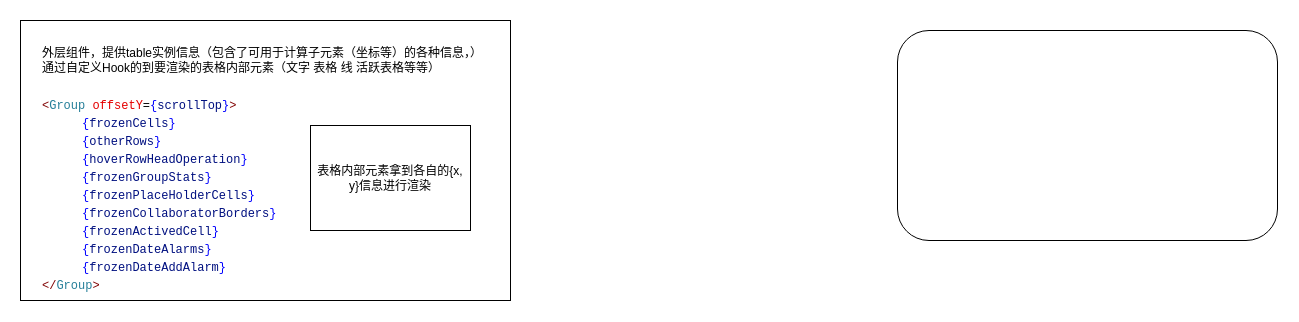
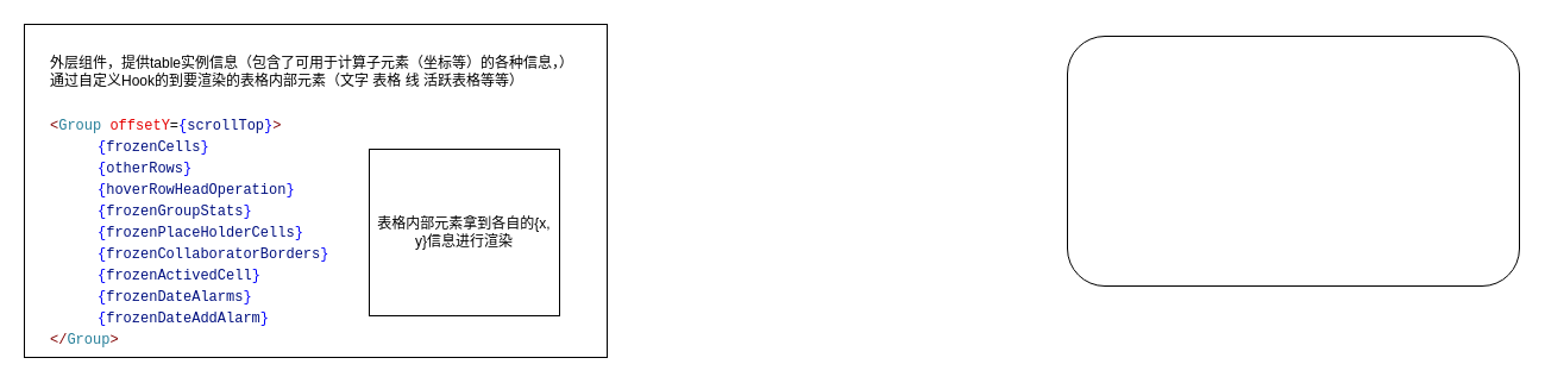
  <mxCell id="0" />
  <mxCell id="1" parent="0" />
  <mxCell id="2" value="" style="rounded=1;whiteSpace=wrap;html=1;" vertex="1" parent="1"><mxGeometry x="897" y="30" width="380" height="210" as="geometry" /></mxCell>
  <mxCell id="3" value="" style="whiteSpace=wrap;html=1;" vertex="1" parent="1"><mxGeometry x="20" y="20" width="490" height="280" as="geometry" /></mxCell>
  <mxCell id="4" value="外层组件，提供table实例信息（包含了可用于计算子元素（坐标等）的各种信息，）&lt;br&gt;通过自定义Hook的到要渲染的表格内部元素（文字 表格 线 活跃表格等等）" style="text;html=1;align=left;verticalAlign=middle;resizable=0;points=[];autosize=1;strokeColor=none;fillColor=none;" vertex="1" parent="1"><mxGeometry x="40" y="40" width="470" height="40" as="geometry" /></mxCell>
- <mxCell id="5" value="表格内部元素拿到各自的{x, y}信息进行渲染" style="rounded=0;whiteSpace=wrap;html=1;" vertex="1" parent="1"><mxGeometry x="310" y="125" width="160" height="105" as="geometry" /></mxCell>
+ <mxCell id="5" value="表格内部元素拿到各自的{x, y}信息进行渲染" style="rounded=0;whiteSpace=wrap;html=1;" vertex="1" parent="1"><mxGeometry x="310" y="125" width="160" height="140" as="geometry" /></mxCell>
  <mxCell id="6" value="&lt;div style=&quot;background-color: rgb(255, 255, 255); font-family: JetBrainsMono-Regular, &amp;quot;Cascadia Code&amp;quot;, Menlo, Monaco, &amp;quot;Courier New&amp;quot;, monospace, Menlo, Monaco, &amp;quot;Courier New&amp;quot;, monospace; line-height: 18px;&quot;&gt;&lt;div&gt; &lt;span style=&quot;color: #800000;&quot;&gt;&amp;lt;&lt;/span&gt;&lt;span style=&quot;color: #267f99;&quot;&gt;Group&lt;/span&gt; &lt;span style=&quot;color: #e50000;&quot;&gt;offsetY&lt;/span&gt;=&lt;span style=&quot;color: #0000ff;&quot;&gt;{&lt;/span&gt;&lt;span style=&quot;color: #001080;&quot;&gt;scrollTop&lt;/span&gt;&lt;span style=&quot;color: #0000ff;&quot;&gt;}&lt;/span&gt;&lt;span style=&quot;color: #800000;&quot;&gt;&amp;gt;&lt;/span&gt;&lt;/div&gt;&lt;/div&gt;&lt;blockquote style=&quot;margin: 0 0 0 40px; border: none; padding: 0px;&quot;&gt;&lt;div style=&quot;background-color: rgb(255, 255, 255); font-family: JetBrainsMono-Regular, &amp;quot;Cascadia Code&amp;quot;, Menlo, Monaco, &amp;quot;Courier New&amp;quot;, monospace, Menlo, Monaco, &amp;quot;Courier New&amp;quot;, monospace; line-height: 18px;&quot;&gt;&lt;div&gt;&lt;span style=&quot;color: #0000ff;&quot;&gt;{&lt;/span&gt;&lt;span style=&quot;color: #001080;&quot;&gt;frozenCells&lt;/span&gt;&lt;span style=&quot;color: #0000ff;&quot;&gt;}&lt;/span&gt;&lt;/div&gt;&lt;/div&gt;&lt;div style=&quot;background-color: rgb(255, 255, 255); font-family: JetBrainsMono-Regular, &amp;quot;Cascadia Code&amp;quot;, Menlo, Monaco, &amp;quot;Courier New&amp;quot;, monospace, Menlo, Monaco, &amp;quot;Courier New&amp;quot;, monospace; line-height: 18px;&quot;&gt;&lt;div&gt;&lt;span style=&quot;color: #0000ff;&quot;&gt;{&lt;/span&gt;&lt;span style=&quot;color: #001080;&quot;&gt;otherRows&lt;/span&gt;&lt;span style=&quot;color: #0000ff;&quot;&gt;}&lt;/span&gt;&lt;/div&gt;&lt;/div&gt;&lt;div style=&quot;background-color: rgb(255, 255, 255); font-family: JetBrainsMono-Regular, &amp;quot;Cascadia Code&amp;quot;, Menlo, Monaco, &amp;quot;Courier New&amp;quot;, monospace, Menlo, Monaco, &amp;quot;Courier New&amp;quot;, monospace; line-height: 18px;&quot;&gt;&lt;div&gt;&lt;span style=&quot;color: #0000ff;&quot;&gt;{&lt;/span&gt;&lt;span style=&quot;color: #001080;&quot;&gt;hoverRowHeadOperation&lt;/span&gt;&lt;span style=&quot;color: #0000ff;&quot;&gt;}&lt;/span&gt;&lt;/div&gt;&lt;/div&gt;&lt;div style=&quot;background-color: rgb(255, 255, 255); font-family: JetBrainsMono-Regular, &amp;quot;Cascadia Code&amp;quot;, Menlo, Monaco, &amp;quot;Courier New&amp;quot;, monospace, Menlo, Monaco, &amp;quot;Courier New&amp;quot;, monospace; line-height: 18px;&quot;&gt;&lt;div&gt;&lt;span style=&quot;color: #0000ff;&quot;&gt;{&lt;/span&gt;&lt;span style=&quot;color: #001080;&quot;&gt;frozenGroupStats&lt;/span&gt;&lt;span style=&quot;color: #0000ff;&quot;&gt;}&lt;/span&gt;&lt;/div&gt;&lt;/div&gt;&lt;div style=&quot;background-color: rgb(255, 255, 255); font-family: JetBrainsMono-Regular, &amp;quot;Cascadia Code&amp;quot;, Menlo, Monaco, &amp;quot;Courier New&amp;quot;, monospace, Menlo, Monaco, &amp;quot;Courier New&amp;quot;, monospace; line-height: 18px;&quot;&gt;&lt;div&gt;&lt;span style=&quot;color: #0000ff;&quot;&gt;{&lt;/span&gt;&lt;span style=&quot;color: #001080;&quot;&gt;frozenPlaceHolderCells&lt;/span&gt;&lt;span style=&quot;color: #0000ff;&quot;&gt;}&lt;/span&gt;&lt;/div&gt;&lt;/div&gt;&lt;div style=&quot;background-color: rgb(255, 255, 255); font-family: JetBrainsMono-Regular, &amp;quot;Cascadia Code&amp;quot;, Menlo, Monaco, &amp;quot;Courier New&amp;quot;, monospace, Menlo, Monaco, &amp;quot;Courier New&amp;quot;, monospace; line-height: 18px;&quot;&gt;&lt;div&gt;&lt;span style=&quot;color: #0000ff;&quot;&gt;{&lt;/span&gt;&lt;span style=&quot;color: #001080;&quot;&gt;frozenCollaboratorBorders&lt;/span&gt;&lt;span style=&quot;color: #0000ff;&quot;&gt;}&lt;/span&gt;&lt;/div&gt;&lt;/div&gt;&lt;div style=&quot;background-color: rgb(255, 255, 255); font-family: JetBrainsMono-Regular, &amp;quot;Cascadia Code&amp;quot;, Menlo, Monaco, &amp;quot;Courier New&amp;quot;, monospace, Menlo, Monaco, &amp;quot;Courier New&amp;quot;, monospace; line-height: 18px;&quot;&gt;&lt;div&gt;&lt;span style=&quot;color: #0000ff;&quot;&gt;{&lt;/span&gt;&lt;span style=&quot;color: #001080;&quot;&gt;frozenActivedCell&lt;/span&gt;&lt;span style=&quot;color: #0000ff;&quot;&gt;}&lt;/span&gt;&lt;/div&gt;&lt;/div&gt;&lt;div style=&quot;background-color: rgb(255, 255, 255); font-family: JetBrainsMono-Regular, &amp;quot;Cascadia Code&amp;quot;, Menlo, Monaco, &amp;quot;Courier New&amp;quot;, monospace, Menlo, Monaco, &amp;quot;Courier New&amp;quot;, monospace; line-height: 18px;&quot;&gt;&lt;div&gt;&lt;span style=&quot;color: #0000ff;&quot;&gt;{&lt;/span&gt;&lt;span style=&quot;color: #001080;&quot;&gt;frozenDateAlarms&lt;/span&gt;&lt;span style=&quot;color: #0000ff;&quot;&gt;}&lt;/span&gt;&lt;/div&gt;&lt;/div&gt;&lt;div style=&quot;background-color: rgb(255, 255, 255); font-family: JetBrainsMono-Regular, &amp;quot;Cascadia Code&amp;quot;, Menlo, Monaco, &amp;quot;Courier New&amp;quot;, monospace, Menlo, Monaco, &amp;quot;Courier New&amp;quot;, monospace; line-height: 18px;&quot;&gt;&lt;div&gt;&lt;span style=&quot;color: #0000ff;&quot;&gt;{&lt;/span&gt;&lt;span style=&quot;color: #001080;&quot;&gt;frozenDateAddAlarm&lt;/span&gt;&lt;span style=&quot;color: #0000ff;&quot;&gt;}&lt;/span&gt;&lt;/div&gt;&lt;/div&gt;&lt;/blockquote&gt;&lt;div style=&quot;background-color: rgb(255, 255, 255); font-family: JetBrainsMono-Regular, &amp;quot;Cascadia Code&amp;quot;, Menlo, Monaco, &amp;quot;Courier New&amp;quot;, monospace, Menlo, Monaco, &amp;quot;Courier New&amp;quot;, monospace; line-height: 18px;&quot;&gt;&lt;div&gt;            &lt;span style=&quot;color: #800000;&quot;&gt;&amp;lt;/&lt;/span&gt;&lt;span style=&quot;color: #267f99;&quot;&gt;Group&lt;/span&gt;&lt;span style=&quot;color: #800000;&quot;&gt;&amp;gt;&lt;/span&gt;&lt;/div&gt;&lt;/div&gt;" style="text;html=1;align=left;verticalAlign=middle;resizable=0;points=[];autosize=1;strokeColor=none;fillColor=none;" vertex="1" parent="1"><mxGeometry x="40" y="90" width="260" height="210" as="geometry" /></mxCell>
